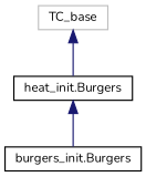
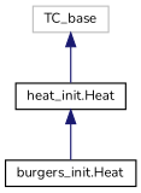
  digraph {
    fontname=Nunito
    rankdir=TB
    node [color=black fillcolor=white fontname=Nunito fontsize=10 shape=record style=filled]
    edge [color=midnightblue dir=back fontname=Nunito fontsize=10 labelfontname=Helvetica labelfontsize=10 style=solid]
    n1 [color=grey75 height=0.2 label=TC_base width=0.4]
-   n2 [height=0.2 label="heat_init.Burgers" width=0.4]
-   n3 [height=0.2 label="burgers_init.Burgers" width=0.4]
+   n2 [height=0.2 label="heat_init.Heat" width=0.4]
+   n3 [height=0.2 label="burgers_init.Heat" width=0.4]
    n1 -> n2
    n2 -> n3
  }
